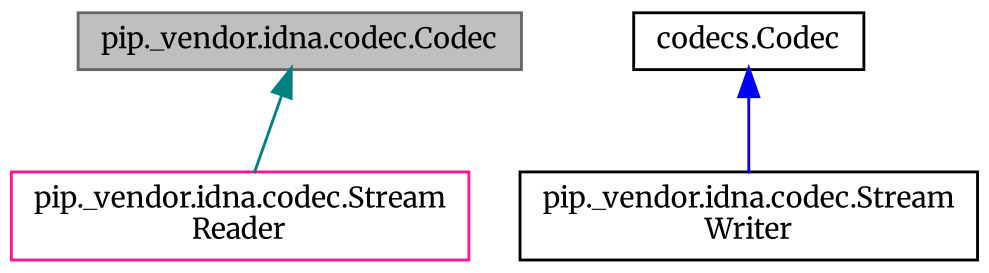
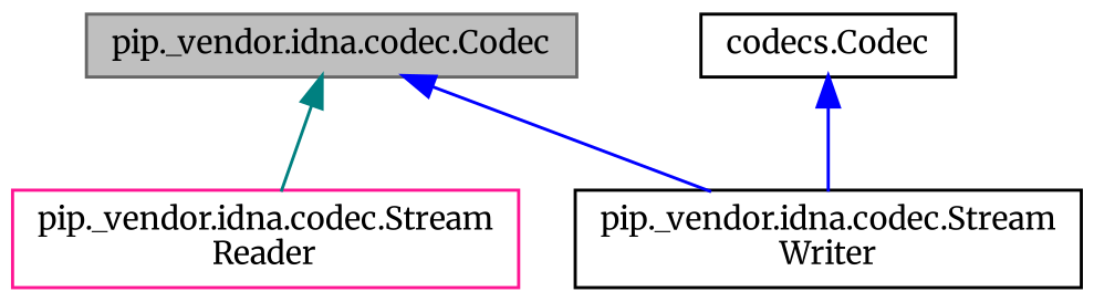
  digraph {
    fontname=Merriweather
    node [color=black fillcolor=white fontname=Merriweather fontsize=10 shape=record style=filled]
    edge [color=blue dir=back fontname=Merriweather fontsize=10 labelfontname=Helvetica labelfontsize=10 style=solid]
    n1 [color=gray40 fillcolor=grey75 fontcolor=black height=0.2 label="pip._vendor.idna.codec.Codec" width=0.4]
    n2 [color=deeppink height=0.2 label="pip._vendor.idna.codec.Stream\lReader" width=0.4]
    n3 [height=0.2 label="pip._vendor.idna.codec.Stream\lWriter" width=0.4]
    n4 [height=0.2 label="codecs.Codec" width=0.4]
    n1 -> n2 [color=teal]
+   n1 -> n3
    n4 -> n3
  }
